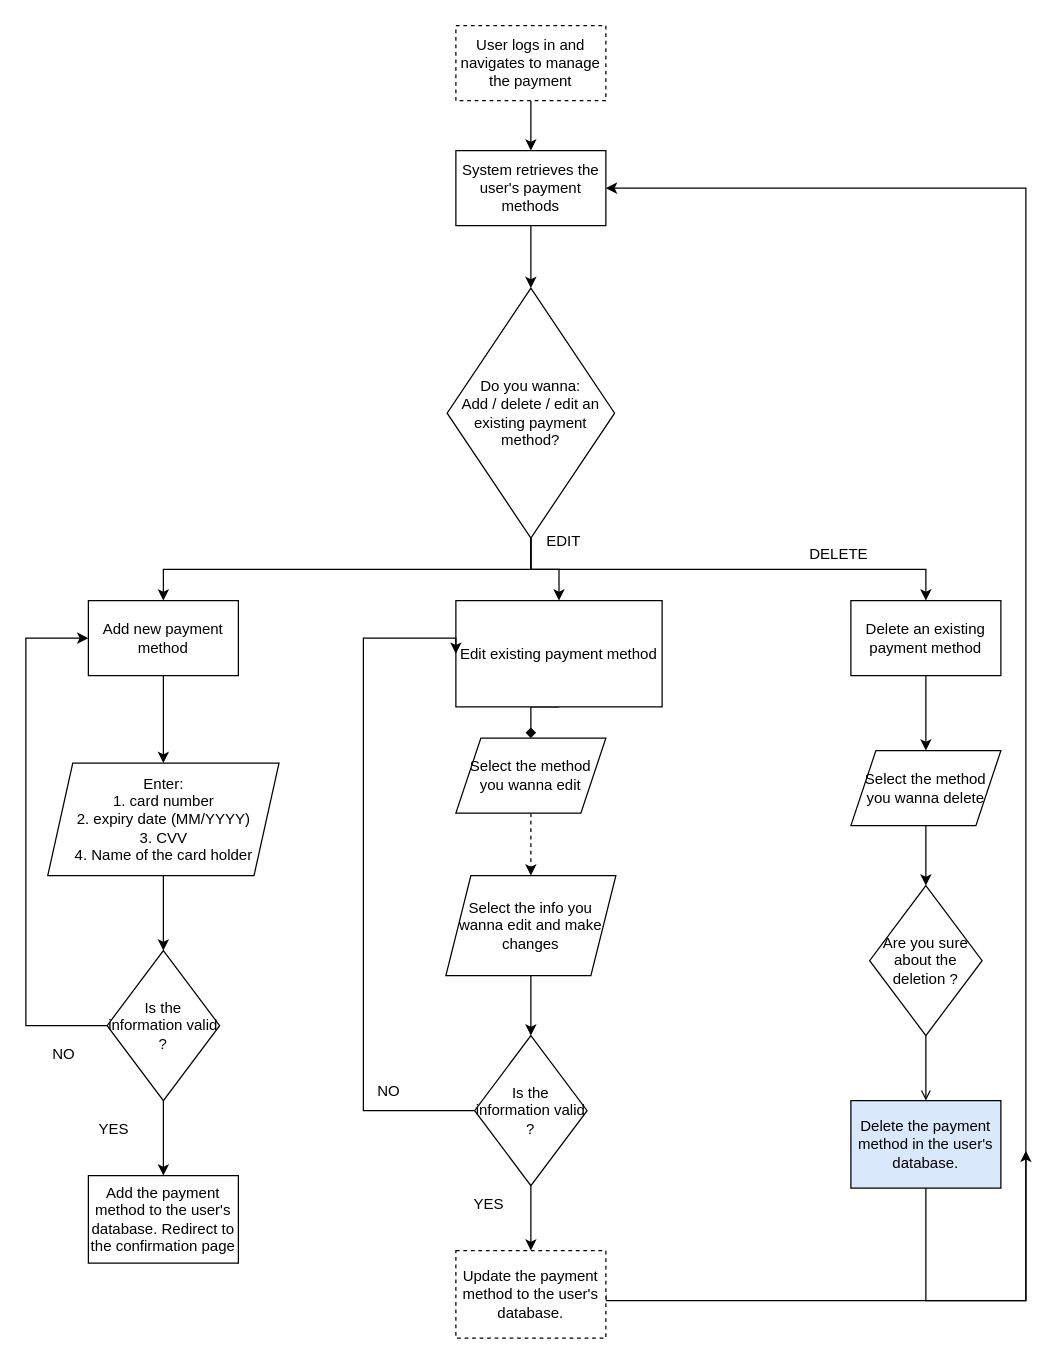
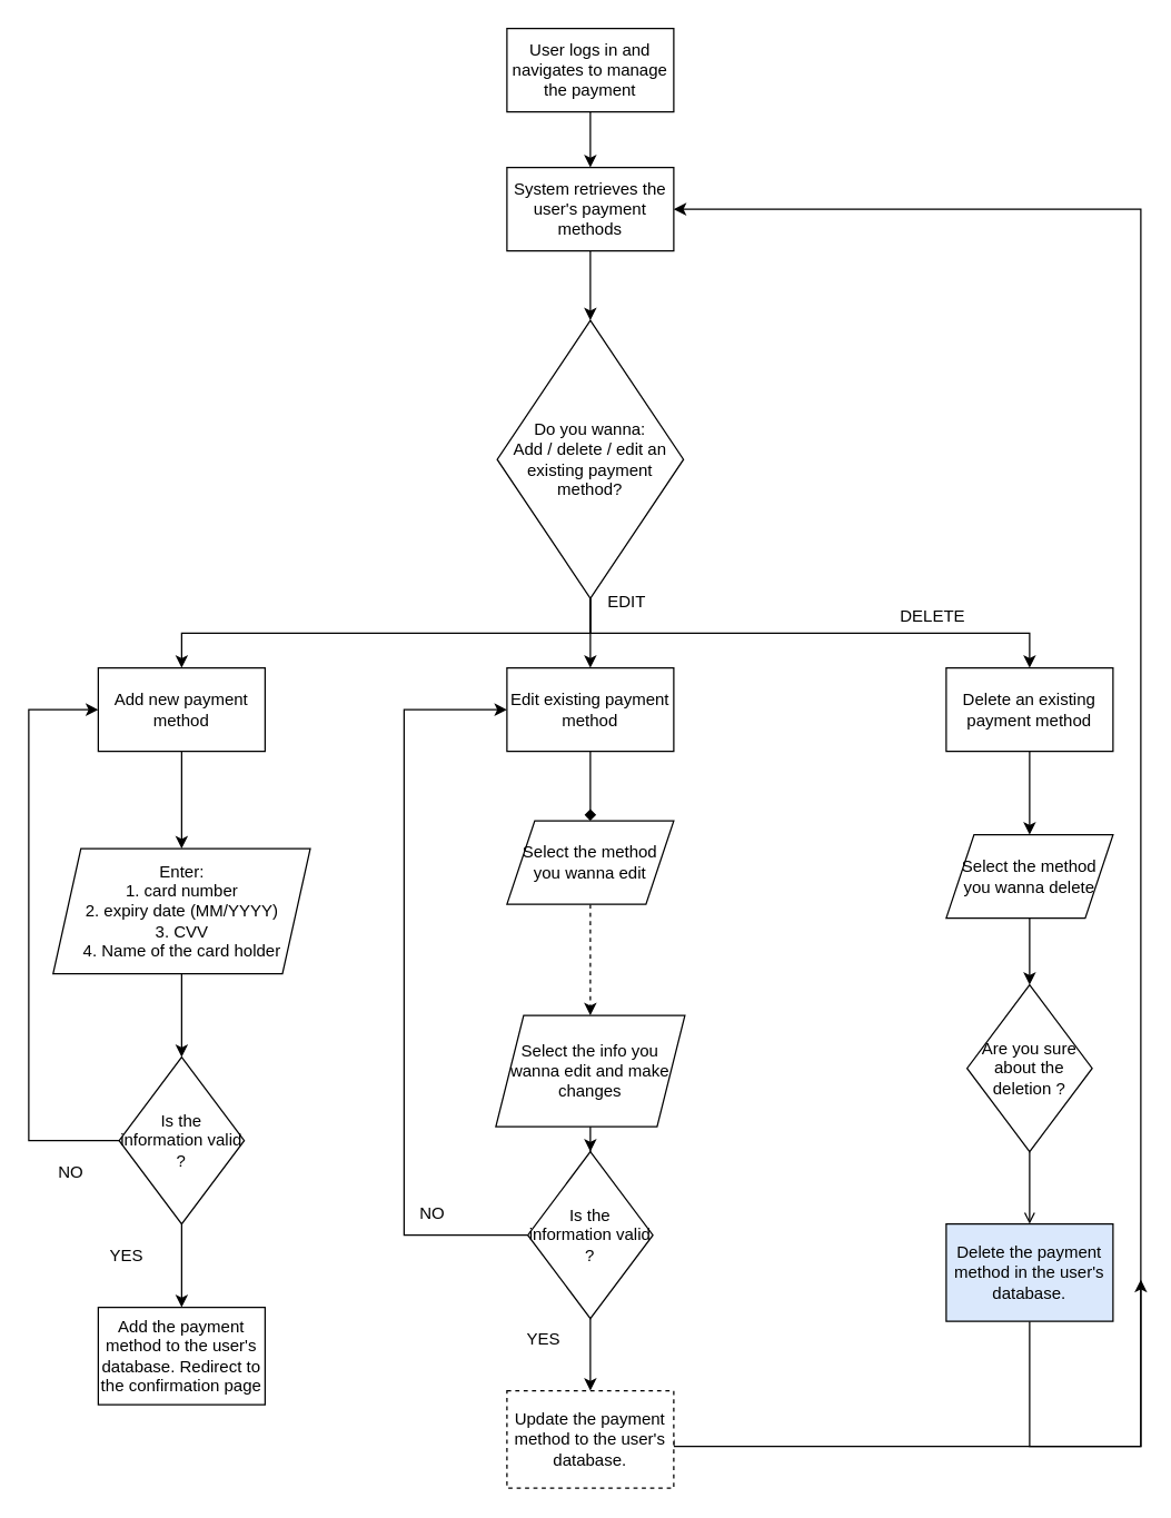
  <mxCell id="0" />
  <mxCell id="1" parent="0" />
  <mxCell id="2" style="edgeStyle=orthogonalEdgeStyle;rounded=0;orthogonalLoop=1;jettySize=auto;html=1;exitX=0.5;exitY=1;exitDx=0;exitDy=0;entryX=0.5;entryY=0;entryDx=0;entryDy=0;" edge="1" parent="1" source="3" target="5"><mxGeometry relative="1" as="geometry" /></mxCell>
- <mxCell id="3" value="User logs in and navigates to manage the payment" style="rounded=0;whiteSpace=wrap;html=1;dashed=1;" vertex="1" parent="1"><mxGeometry x="364" y="20" width="120" height="60" as="geometry" /></mxCell>
+ <mxCell id="3" value="User logs in and navigates to manage the payment" style="rounded=0;whiteSpace=wrap;html=1;" vertex="1" parent="1"><mxGeometry x="364" y="20" width="120" height="60" as="geometry" /></mxCell>
  <mxCell id="4" style="edgeStyle=orthogonalEdgeStyle;rounded=0;orthogonalLoop=1;jettySize=auto;html=1;exitX=0.5;exitY=1;exitDx=0;exitDy=0;entryX=0.5;entryY=0;entryDx=0;entryDy=0;" edge="1" parent="1" source="5" target="9"><mxGeometry relative="1" as="geometry" /></mxCell>
  <mxCell id="5" value="System retrieves the user's payment methods" style="rounded=0;whiteSpace=wrap;html=1;" vertex="1" parent="1"><mxGeometry x="364" y="120" width="120" height="60" as="geometry" /></mxCell>
  <mxCell id="6" style="edgeStyle=orthogonalEdgeStyle;rounded=0;orthogonalLoop=1;jettySize=auto;html=1;exitX=0.5;exitY=1;exitDx=0;exitDy=0;entryX=0.5;entryY=0;entryDx=0;entryDy=0;" edge="1" parent="1" source="9" target="11"><mxGeometry relative="1" as="geometry" /></mxCell>
  <mxCell id="7" style="edgeStyle=orthogonalEdgeStyle;rounded=0;orthogonalLoop=1;jettySize=auto;html=1;exitX=0.5;exitY=1;exitDx=0;exitDy=0;entryX=0.5;entryY=0;entryDx=0;entryDy=0;" edge="1" parent="1" source="9" target="13"><mxGeometry relative="1" as="geometry" /></mxCell>
  <mxCell id="8" style="edgeStyle=orthogonalEdgeStyle;rounded=0;orthogonalLoop=1;jettySize=auto;html=1;exitX=0.5;exitY=1;exitDx=0;exitDy=0;" edge="1" parent="1" source="9" target="15"><mxGeometry relative="1" as="geometry" /></mxCell>
  <mxCell id="9" value="Do you wanna:&lt;br&gt;Add / delete&amp;nbsp;/ edit an existing payment method?" style="rhombus;whiteSpace=wrap;html=1;" vertex="1" parent="1"><mxGeometry x="357" y="230" width="134" height="200" as="geometry" /></mxCell>
  <mxCell id="10" style="edgeStyle=orthogonalEdgeStyle;rounded=0;orthogonalLoop=1;jettySize=auto;html=1;exitX=0.5;exitY=1;exitDx=0;exitDy=0;entryX=0.5;entryY=0;entryDx=0;entryDy=0;" edge="1" parent="1" source="11" target="17"><mxGeometry relative="1" as="geometry" /></mxCell>
  <mxCell id="11" value="Add new payment method" style="rounded=0;whiteSpace=wrap;html=1;" vertex="1" parent="1"><mxGeometry x="70" y="480" width="120" height="60" as="geometry" /></mxCell>
  <mxCell id="12" style="edgeStyle=orthogonalEdgeStyle;rounded=0;orthogonalLoop=1;jettySize=auto;html=1;exitX=0.5;exitY=1;exitDx=0;exitDy=0;entryX=0.5;entryY=0;entryDx=0;entryDy=0;endArrow=diamond;" edge="1" parent="1" source="13" target="27"><mxGeometry relative="1" as="geometry" /></mxCell>
- <mxCell id="13" value="Edit existing payment method" style="rounded=0;whiteSpace=wrap;html=1;" vertex="1" parent="1"><mxGeometry x="364" y="480" width="165" height="85" as="geometry" /></mxCell>
+ <mxCell id="13" value="Edit existing payment method" style="rounded=0;whiteSpace=wrap;html=1;" vertex="1" parent="1"><mxGeometry x="364" y="480" width="120" height="60" as="geometry" /></mxCell>
  <mxCell id="14" style="edgeStyle=orthogonalEdgeStyle;rounded=0;orthogonalLoop=1;jettySize=auto;html=1;exitX=0.5;exitY=1;exitDx=0;exitDy=0;" edge="1" parent="1" source="15" target="38"><mxGeometry relative="1" as="geometry" /></mxCell>
  <mxCell id="15" value="Delete an existing payment method" style="rounded=0;whiteSpace=wrap;html=1;" vertex="1" parent="1"><mxGeometry x="680" y="480" width="120" height="60" as="geometry" /></mxCell>
  <mxCell id="16" style="edgeStyle=orthogonalEdgeStyle;rounded=0;orthogonalLoop=1;jettySize=auto;html=1;exitX=0.5;exitY=1;exitDx=0;exitDy=0;entryX=0.5;entryY=0;entryDx=0;entryDy=0;" edge="1" parent="1" source="17" target="20"><mxGeometry relative="1" as="geometry" /></mxCell>
  <mxCell id="17" value="Enter:&lt;br&gt;1. card number&lt;br&gt;2. expiry date (MM/YYYY)&lt;br&gt;3. CVV&lt;br&gt;4. Name of the card holder" style="shape=parallelogram;perimeter=parallelogramPerimeter;whiteSpace=wrap;html=1;fixedSize=1;" vertex="1" parent="1"><mxGeometry x="37.5" y="610" width="185" height="90" as="geometry" /></mxCell>
  <mxCell id="18" style="edgeStyle=orthogonalEdgeStyle;rounded=0;orthogonalLoop=1;jettySize=auto;html=1;exitX=0;exitY=0.5;exitDx=0;exitDy=0;entryX=0;entryY=0.5;entryDx=0;entryDy=0;" edge="1" parent="1" source="20" target="11"><mxGeometry relative="1" as="geometry"><Array as="points"><mxPoint x="20" y="820" /><mxPoint x="20" y="510" /></Array></mxGeometry></mxCell>
  <mxCell id="19" style="edgeStyle=orthogonalEdgeStyle;rounded=0;orthogonalLoop=1;jettySize=auto;html=1;exitX=0.5;exitY=1;exitDx=0;exitDy=0;entryX=0.5;entryY=0;entryDx=0;entryDy=0;" edge="1" parent="1" source="20" target="22"><mxGeometry relative="1" as="geometry" /></mxCell>
  <mxCell id="20" value="Is the information valid ?" style="rhombus;whiteSpace=wrap;html=1;" vertex="1" parent="1"><mxGeometry x="85" y="760" width="90" height="120" as="geometry" /></mxCell>
  <mxCell id="21" value="NO" style="text;html=1;align=center;verticalAlign=middle;resizable=0;points=[];autosize=1;strokeColor=none;fillColor=none;" vertex="1" parent="1"><mxGeometry x="30" y="828" width="40" height="30" as="geometry" /></mxCell>
  <mxCell id="22" value="Add the payment method to the user's database. Redirect to the confirmation page" style="rounded=0;whiteSpace=wrap;html=1;" vertex="1" parent="1"><mxGeometry x="70" y="940" width="120" height="70" as="geometry" /></mxCell>
  <mxCell id="23" value="YES" style="text;html=1;align=center;verticalAlign=middle;resizable=0;points=[];autosize=1;strokeColor=none;fillColor=none;" vertex="1" parent="1"><mxGeometry x="65" y="888" width="50" height="30" as="geometry" /></mxCell>
  <mxCell id="24" value="EDIT" style="text;html=1;align=center;verticalAlign=middle;resizable=0;points=[];autosize=1;strokeColor=none;fillColor=none;" vertex="1" parent="1"><mxGeometry x="425" y="418" width="50" height="30" as="geometry" /></mxCell>
  <mxCell id="25" value="DELETE" style="text;html=1;align=center;verticalAlign=middle;resizable=0;points=[];autosize=1;strokeColor=none;fillColor=none;" vertex="1" parent="1"><mxGeometry x="635" y="428" width="70" height="30" as="geometry" /></mxCell>
  <mxCell id="26" style="edgeStyle=orthogonalEdgeStyle;rounded=0;orthogonalLoop=1;jettySize=auto;html=1;exitX=0.5;exitY=1;exitDx=0;exitDy=0;entryX=0.5;entryY=0;entryDx=0;entryDy=0;dashed=1;" edge="1" parent="1" source="27" target="29"><mxGeometry relative="1" as="geometry" /></mxCell>
  <mxCell id="27" value="Select the method you wanna edit" style="shape=parallelogram;perimeter=parallelogramPerimeter;whiteSpace=wrap;html=1;fixedSize=1;" vertex="1" parent="1"><mxGeometry x="364" y="590" width="120" height="60" as="geometry" /></mxCell>
  <mxCell id="28" style="edgeStyle=orthogonalEdgeStyle;rounded=0;orthogonalLoop=1;jettySize=auto;html=1;exitX=0.5;exitY=1;exitDx=0;exitDy=0;" edge="1" parent="1" source="29" target="32"><mxGeometry relative="1" as="geometry" /></mxCell>
- <mxCell id="29" value="Select the info you wanna edit and make changes" style="shape=parallelogram;perimeter=parallelogramPerimeter;whiteSpace=wrap;html=1;fixedSize=1;" vertex="1" parent="1"><mxGeometry x="356" y="700" width="136" height="80" as="geometry" /></mxCell>
+ <mxCell id="29" value="Select the info you wanna edit and make changes" style="shape=parallelogram;perimeter=parallelogramPerimeter;whiteSpace=wrap;html=1;fixedSize=1;" vertex="1" parent="1"><mxGeometry x="356" y="730" width="136" height="80" as="geometry" /></mxCell>
  <mxCell id="30" style="edgeStyle=orthogonalEdgeStyle;rounded=0;orthogonalLoop=1;jettySize=auto;html=1;exitX=0.5;exitY=1;exitDx=0;exitDy=0;" edge="1" parent="1" source="32" target="34"><mxGeometry relative="1" as="geometry" /></mxCell>
  <mxCell id="31" style="edgeStyle=orthogonalEdgeStyle;rounded=0;orthogonalLoop=1;jettySize=auto;html=1;exitX=0;exitY=0.5;exitDx=0;exitDy=0;entryX=0;entryY=0.5;entryDx=0;entryDy=0;" edge="1" parent="1" source="32" target="13"><mxGeometry relative="1" as="geometry"><Array as="points"><mxPoint x="290" y="888" /><mxPoint x="290" y="510" /></Array></mxGeometry></mxCell>
  <mxCell id="32" value="Is the information valid ?" style="rhombus;whiteSpace=wrap;html=1;" vertex="1" parent="1"><mxGeometry x="379" y="828" width="90" height="120" as="geometry" /></mxCell>
  <mxCell id="33" style="edgeStyle=orthogonalEdgeStyle;rounded=0;orthogonalLoop=1;jettySize=auto;html=1;exitX=1;exitY=0.5;exitDx=0;exitDy=0;entryX=1;entryY=0.5;entryDx=0;entryDy=0;" edge="1" parent="1" source="34" target="5"><mxGeometry relative="1" as="geometry"><Array as="points"><mxPoint x="484" y="1040" /><mxPoint x="820" y="1040" /><mxPoint x="820" y="150" /></Array></mxGeometry></mxCell>
  <mxCell id="34" value="Update the payment method to the user's database." style="rounded=0;whiteSpace=wrap;html=1;dashed=1;" vertex="1" parent="1"><mxGeometry x="364" y="1000" width="120" height="70" as="geometry" /></mxCell>
  <mxCell id="35" value="YES" style="text;html=1;align=center;verticalAlign=middle;resizable=0;points=[];autosize=1;strokeColor=none;fillColor=none;" vertex="1" parent="1"><mxGeometry x="365" y="948" width="50" height="30" as="geometry" /></mxCell>
  <mxCell id="36" value="NO" style="text;html=1;align=center;verticalAlign=middle;resizable=0;points=[];autosize=1;strokeColor=none;fillColor=none;" vertex="1" parent="1"><mxGeometry x="290" y="858" width="40" height="30" as="geometry" /></mxCell>
  <mxCell id="37" style="edgeStyle=orthogonalEdgeStyle;rounded=0;orthogonalLoop=1;jettySize=auto;html=1;exitX=0.5;exitY=1;exitDx=0;exitDy=0;" edge="1" parent="1" source="38" target="40"><mxGeometry relative="1" as="geometry" /></mxCell>
  <mxCell id="38" value="Select the method you wanna delete" style="shape=parallelogram;perimeter=parallelogramPerimeter;whiteSpace=wrap;html=1;fixedSize=1;" vertex="1" parent="1"><mxGeometry x="680" y="600" width="120" height="60" as="geometry" /></mxCell>
  <mxCell id="39" style="edgeStyle=orthogonalEdgeStyle;rounded=0;orthogonalLoop=1;jettySize=auto;html=1;exitX=0.5;exitY=1;exitDx=0;exitDy=0;endArrow=open;" edge="1" parent="1" source="40" target="42"><mxGeometry relative="1" as="geometry" /></mxCell>
  <mxCell id="40" value="Are you sure about the deletion ?" style="rhombus;whiteSpace=wrap;html=1;" vertex="1" parent="1"><mxGeometry x="695" y="708" width="90" height="120" as="geometry" /></mxCell>
  <mxCell id="41" style="edgeStyle=orthogonalEdgeStyle;rounded=0;orthogonalLoop=1;jettySize=auto;html=1;exitX=0.5;exitY=1;exitDx=0;exitDy=0;" edge="1" parent="1" source="42"><mxGeometry relative="1" as="geometry"><mxPoint x="820" y="920" as="targetPoint" /><Array as="points"><mxPoint x="740" y="1040" /><mxPoint x="820" y="1040" /></Array></mxGeometry></mxCell>
  <mxCell id="42" value="Delete the payment method in the user's database." style="rounded=0;whiteSpace=wrap;html=1;fillColor=#dae8fc;" vertex="1" parent="1"><mxGeometry x="680" y="880" width="120" height="70" as="geometry" /></mxCell>
